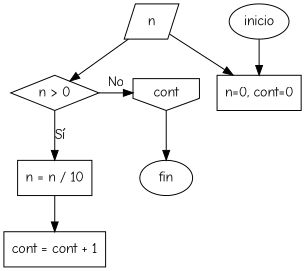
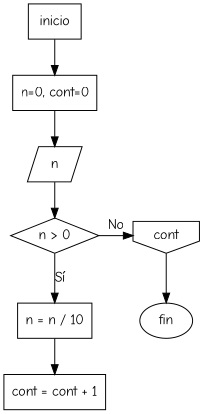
  digraph {
    fontname="Comic Neue"
    node [fontname="Comic Neue" shape=box]
    edge [fontname="Comic Neue"]
    n1 [label="n > 0" shape=diamond]
    n2 [label=cont shape=invhouse]
    n3 [label="n = n / 10"]
    n4 [label=fin shape=ellipse]
-   n5 [label=inicio shape=ellipse]
+   n5 [label=inicio]
    n6 [label="n=0, cont=0"]
    n7 [label=n shape=parallelogram]
    n8 [label="cont = cont + 1"]
    subgraph sub_1 {
      rank=same
      n1
      n2
    }
    n1 -> n2 [label=No]
    n1 -> n3 [label="Sí"]
    n2 -> n4
    n3 -> n8
    n5 -> n6
-   n7 -> n6
+   n6 -> n7
    n7 -> n1
  }
